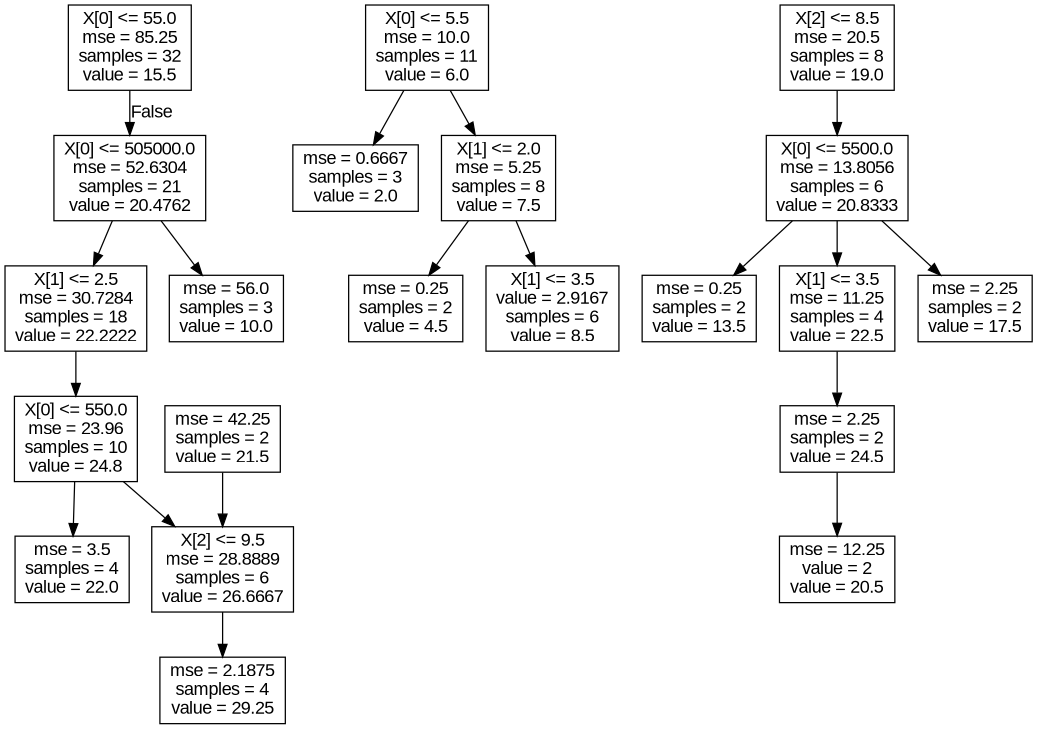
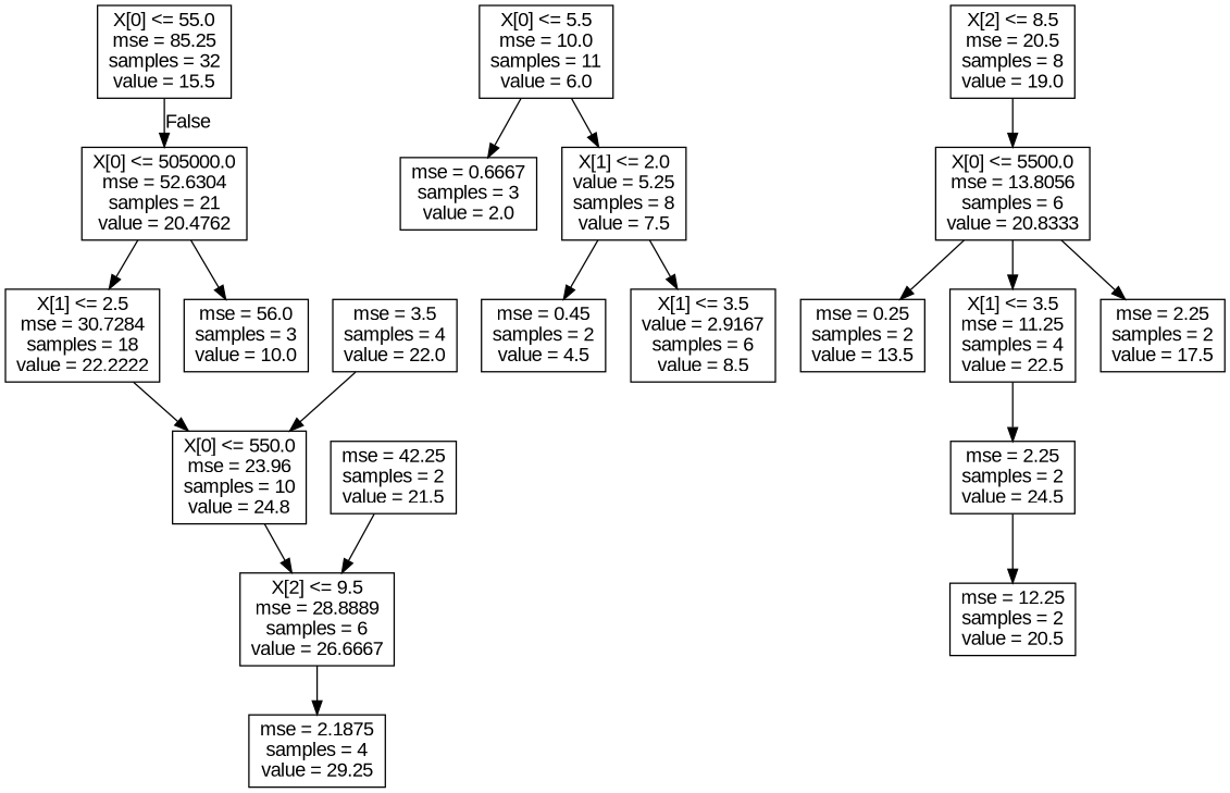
  digraph {
    fontname="Liberation Sans"
    node [fontname="Liberation Sans" shape=box]
    edge [fontname="Liberation Sans"]
    n1 [label="X[0] <= 55.0\nmse = 85.25\nsamples = 32\nvalue = 15.5"]
    n2 [label="X[0] <= 505000.0\nmse = 52.6304\nsamples = 21\nvalue = 20.4762"]
    n3 [label="X[0] <= 5.5\nmse = 10.0\nsamples = 11\nvalue = 6.0"]
    n4 [label="mse = 0.6667\nsamples = 3\nvalue = 2.0"]
-   n5 [label="X[1] <= 2.0\nmse = 5.25\nsamples = 8\nvalue = 7.5"]
+   n5 [label="X[1] <= 2.0\nvalue = 5.25\nsamples = 8\nvalue = 7.5"]
    n6 [label="X[1] <= 2.5\nmse = 30.7284\nsamples = 18\nvalue = 22.2222"]
    n7 [label="mse = 56.0\nsamples = 3\nvalue = 10.0"]
-   n8 [label="mse = 0.25\nsamples = 2\nvalue = 4.5"]
+   n8 [label="mse = 0.45\nsamples = 2\nvalue = 4.5"]
    n9 [label="X[1] <= 3.5\nvalue = 2.9167\nsamples = 6\nvalue = 8.5"]
    n10 [label="X[0] <= 550.0\nmse = 23.96\nsamples = 10\nvalue = 24.8"]
    n11 [label="mse = 3.5\nsamples = 4\nvalue = 22.0"]
    n12 [label="X[2] <= 9.5\nmse = 28.8889\nsamples = 6\nvalue = 26.6667"]
    n13 [label="X[2] <= 8.5\nmse = 20.5\nsamples = 8\nvalue = 19.0"]
    n14 [label="X[0] <= 5500.0\nmse = 13.8056\nsamples = 6\nvalue = 20.8333"]
    n15 [label="mse = 2.1875\nsamples = 4\nvalue = 29.25"]
    n16 [label="mse = 42.25\nsamples = 2\nvalue = 21.5"]
    n17 [label="mse = 0.25\nsamples = 2\nvalue = 13.5"]
    n18 [label="X[1] <= 3.5\nmse = 11.25\nsamples = 4\nvalue = 22.5"]
    n19 [label="mse = 2.25\nsamples = 2\nvalue = 17.5"]
    n20 [label="mse = 2.25\nsamples = 2\nvalue = 24.5"]
-   n21 [label="mse = 12.25\nvalue = 2\nvalue = 20.5"]
+   n21 [label="mse = 12.25\nsamples = 2\nvalue = 20.5"]
    n1 -> n2 [headlabel=False labelangle=-45 labeldistance=2.5]
    n2 -> n6
    n2 -> n7
    n3 -> n4
    n3 -> n5
    n5 -> n8
    n5 -> n9
    n6 -> n10
-   n10 -> n11
+   n11 -> n10
    n10 -> n12
    n12 -> n15
    n13 -> n14
    n14 -> n17
    n14 -> n18
    n14 -> n19
    n16 -> n12
    n18 -> n20
    n20 -> n21
  }
